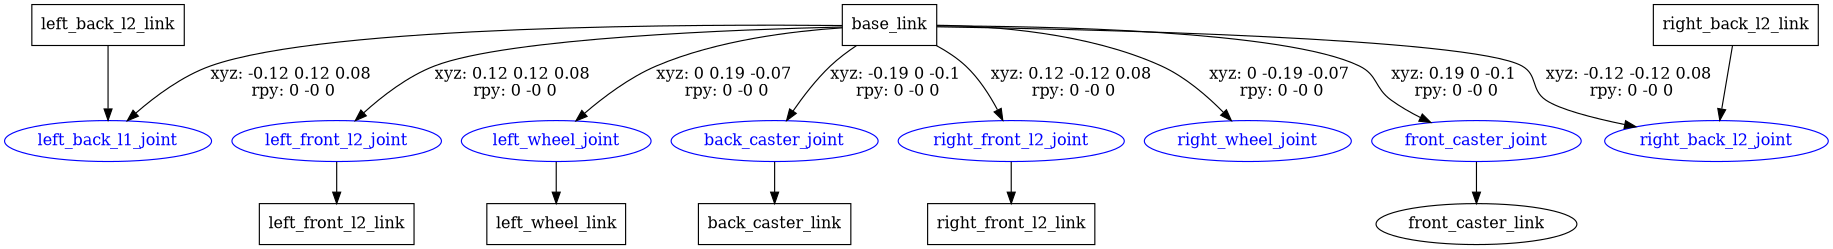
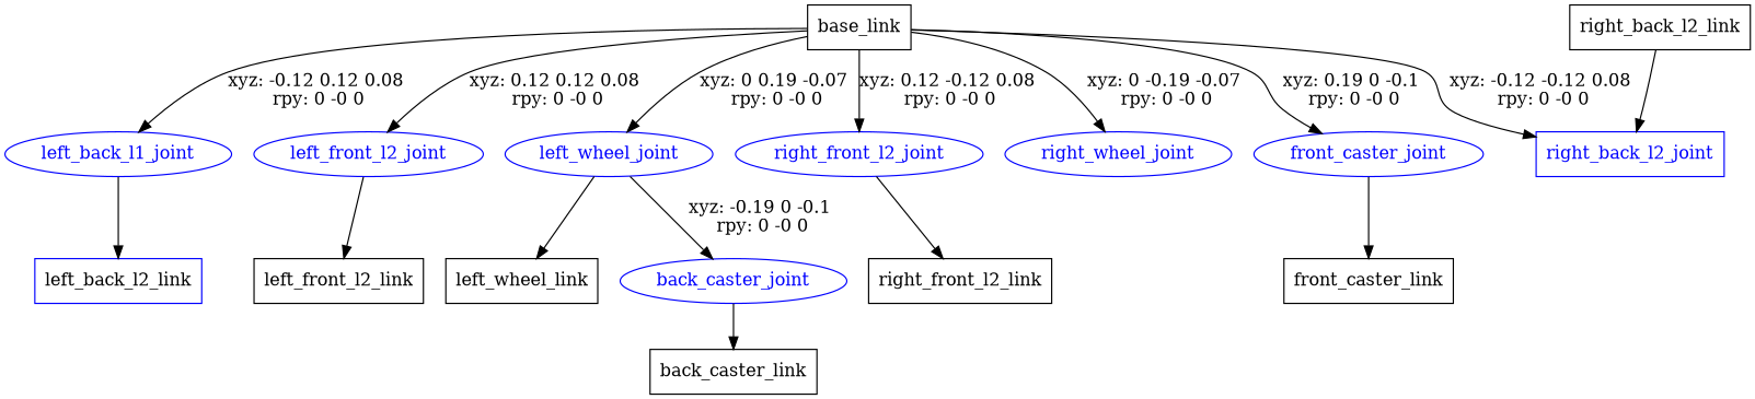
  digraph {
    node [shape=box]
    n1 [label=base_link]
    back_caster_joint [color=blue fontcolor=blue shape=ellipse]
    front_caster_joint [color=blue fontcolor=blue shape=ellipse]
    n4 [color=blue fontcolor=blue label=left_back_l1_joint shape=ellipse]
    left_front_l2_joint [color=blue fontcolor=blue shape=ellipse]
    left_wheel_joint [color=blue fontcolor=blue shape=ellipse]
-   right_back_l2_joint [color=blue fontcolor=blue shape=ellipse]
+   right_back_l2_joint [color=blue fontcolor=blue]
    right_front_l2_joint [color=blue fontcolor=blue shape=ellipse]
    right_wheel_joint [color=blue fontcolor=blue shape=ellipse]
    n10 [label=back_caster_link]
-   n11 [label=front_caster_link shape=ellipse]
-   n12 [label=left_back_l2_link]
+   n11 [label=front_caster_link]
+   n12 [label=left_back_l2_link color=blue]
    n13 [label=left_front_l2_link]
    n14 [label=left_wheel_link]
    n15 [label=right_front_l2_link]
    n16 [label=right_back_l2_link]
-   n1 -> back_caster_joint [label="xyz: -0.19 0 -0.1 \nrpy: 0 -0 0"]
+   left_wheel_joint -> back_caster_joint [label="xyz: -0.19 0 -0.1 \nrpy: 0 -0 0"]
    n1 -> front_caster_joint [label="xyz: 0.19 0 -0.1 \nrpy: 0 -0 0"]
    n1 -> n4 [label="xyz: -0.12 0.12 0.08 \nrpy: 0 -0 0"]
    n1 -> left_front_l2_joint [label="xyz: 0.12 0.12 0.08 \nrpy: 0 -0 0"]
    n1 -> left_wheel_joint [label="xyz: 0 0.19 -0.07 \nrpy: 0 -0 0"]
    n1 -> right_back_l2_joint [label="xyz: -0.12 -0.12 0.08 \nrpy: 0 -0 0"]
    n1 -> right_front_l2_joint [label="xyz: 0.12 -0.12 0.08 \nrpy: 0 -0 0"]
    n1 -> right_wheel_joint [label="xyz: 0 -0.19 -0.07 \nrpy: 0 -0 0"]
    back_caster_joint -> n10
    front_caster_joint -> n11
-   n12 -> n4
+   n4 -> n12
    left_front_l2_joint -> n13
    left_wheel_joint -> n14
    right_front_l2_joint -> n15
    n16 -> right_back_l2_joint
  }
